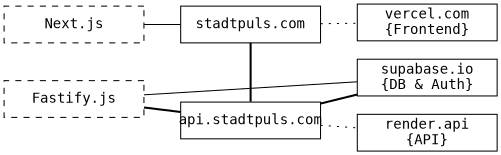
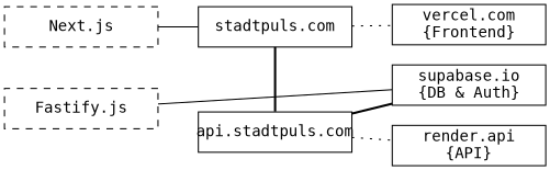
  digraph {
    fontname="DejaVu Sans Mono"
    rankdir=LR
    node [fixedsize=true fontname="DejaVu Sans Mono" shape=rectangle]
    edge [dir=none fontname="DejaVu Sans Mono" style=bold]
    n1 [label="Next.js" style=dashed width=1.9]
    n2 [label="Fastify.js" style=dashed width=1.9]
    n3 [label="stadtpuls.com" width=1.9]
    n4 [label="api.stadtpuls.com" width=1.9]
    n5 [label="vercel.com\n{Frontend}" width=1.9]
    n6 [label="render.api\n{API}" width=1.9]
    n7 [label="supabase.io\n{DB & Auth}" width=1.9]
    subgraph sub_1 {
      n1
      n2
    }
    subgraph sub_2 {
      n1
      n2
      n3
      n4
    }
    subgraph sub_3 {
      rank=same
      n3
      n4
    }
    subgraph sub_4 {
      rank=min
      n1
      n2
    }
    subgraph sub_5 {
      rank=max
      n5
      n6
      n7
    }
    n2 -> n7 [style=solid]
    n3 -> n1 [style=solid]
    n3 -> n4
    n3 -> n5 [style=dotted]
-   n4 -> n2
    n4 -> n6 [style=dotted]
    n4 -> n7
  }
